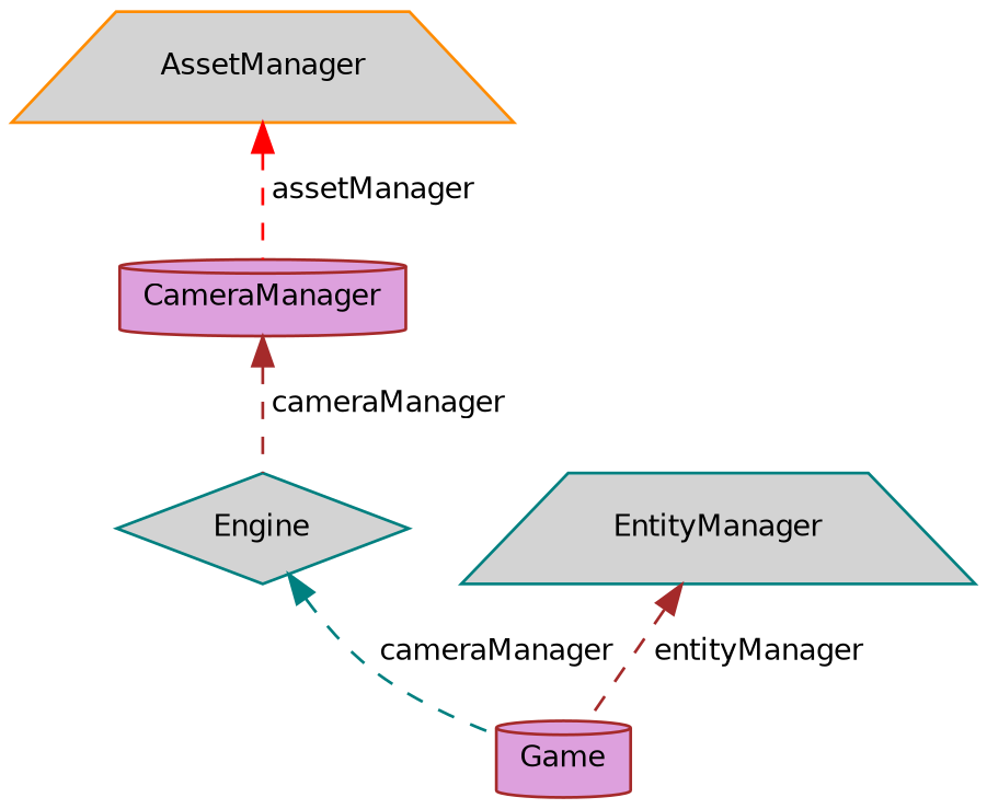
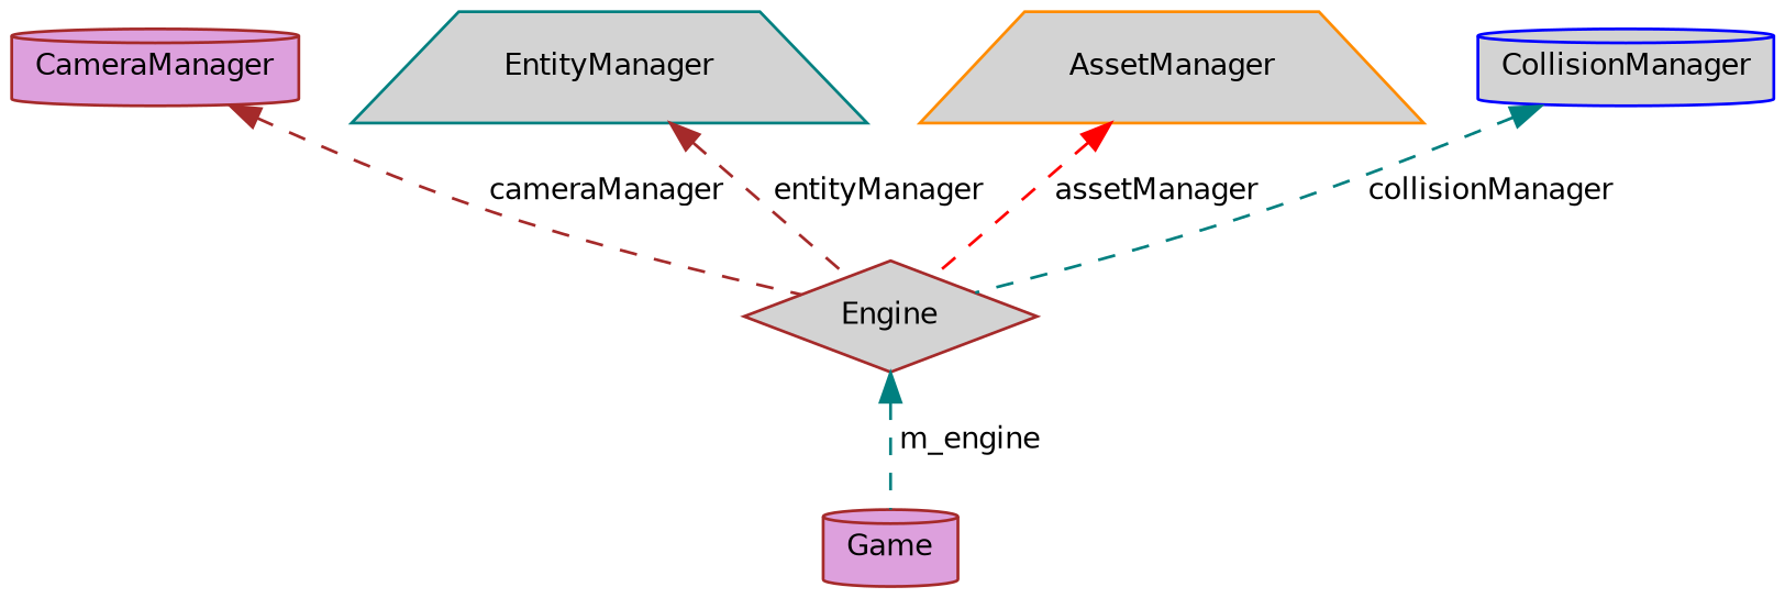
  digraph {
    node [color=brown fillcolor=lightgrey fontname=Helvetica fontsize=10 shape=cylinder style=filled]
    edge [color=teal dir=back fontname=Helvetica fontsize=10 labelfontname=Helvetica labelfontsize=10 style=dashed]
    n1 [fillcolor=plum fontcolor=black height=0.2 label=Game width=0.4]
-   n2 [color=teal height=0.2 label=Engine shape=diamond width=0.4]
+   n2 [height=0.2 label=Engine shape=diamond width=0.4]
    n3 [fillcolor=plum height=0.2 label=CameraManager width=0.4]
    n4 [color=teal height=0.2 label=EntityManager shape=trapezium width=0.4]
    n5 [color=darkorange height=0.2 label=AssetManager shape=trapezium width=0.4]
-   n2 -> n1 [label=" cameraManager"]
+   n6 [color=blue height=0.2 label=CollisionManager width=0.4]
+   n2 -> n1 [label=" m_engine"]
    n3 -> n2 [color=brown label=" cameraManager"]
-   n4 -> n1 [color=brown label=" entityManager"]
-   n5 -> n3 [color=red label=" assetManager"]
+   n4 -> n2 [color=brown label=" entityManager"]
+   n5 -> n2 [color=red label=" assetManager"]
+   n6 -> n2 [label=" collisionManager"]
  }
